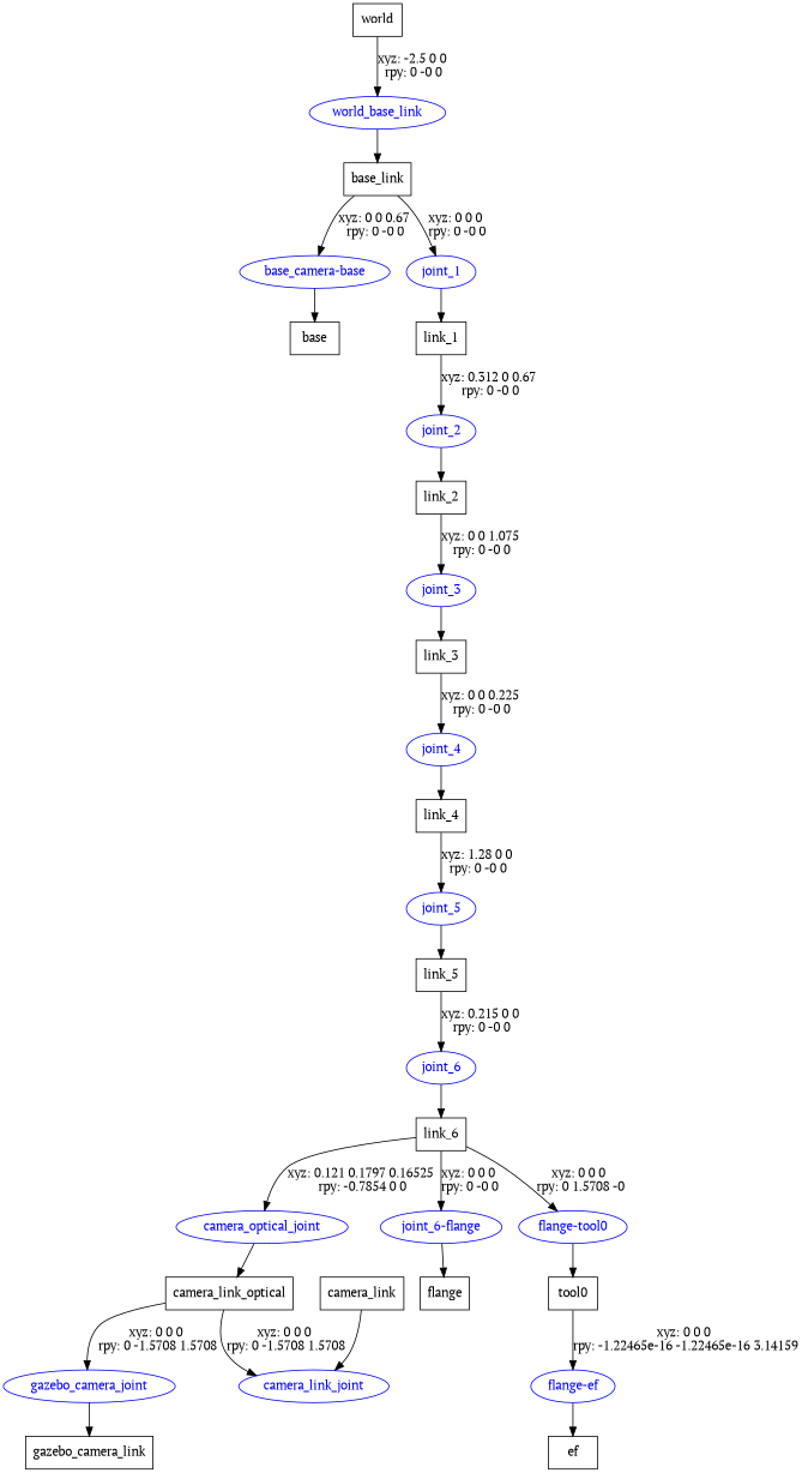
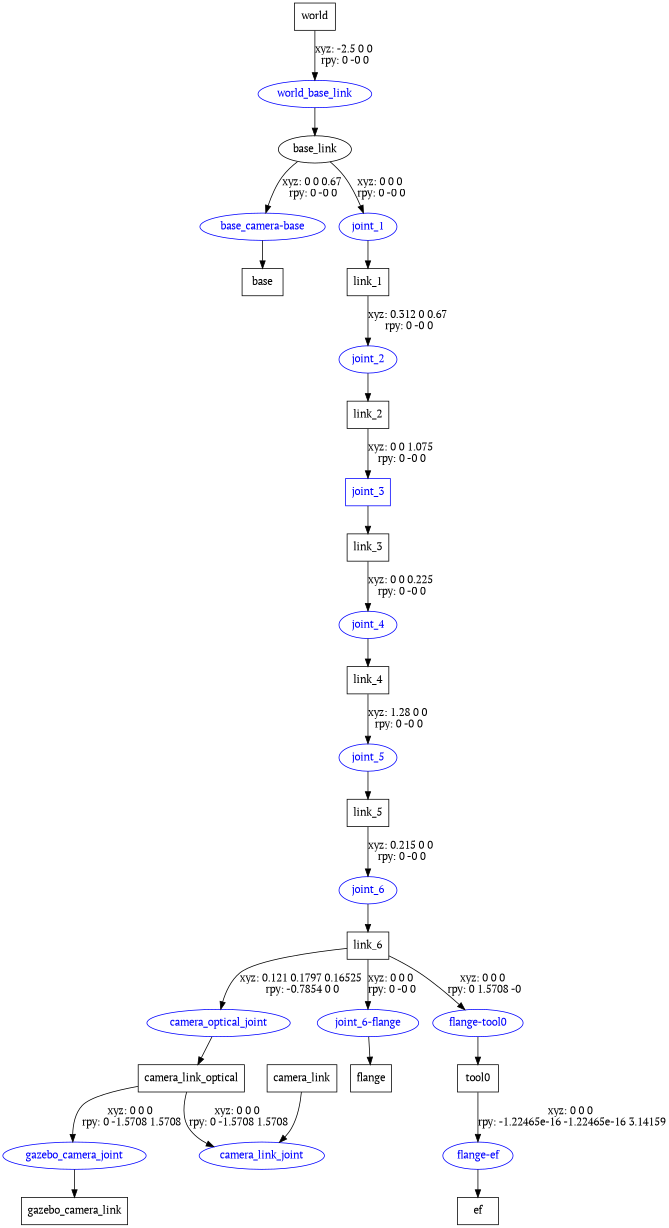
  digraph {
    fontname="PT Serif"
    node [fontname="PT Serif" shape=box]
    edge [fontname="PT Serif"]
    n1 [label=world]
    world_base_link [color=blue fontcolor=blue shape=ellipse]
-   n3 [label=base_link]
+   n3 [label=base_link shape=ellipse]
    n4 [color=blue fontcolor=blue label="base_camera-base" shape=ellipse]
    joint_1 [color=blue fontcolor=blue shape=ellipse]
    n6 [label=base]
    n7 [label=link_1]
    joint_2 [color=blue fontcolor=blue shape=ellipse]
    n9 [label=link_2]
-   joint_3 [color=blue fontcolor=blue shape=ellipse]
+   joint_3 [color=blue fontcolor=blue]
    n11 [label=link_3]
    joint_4 [color=blue fontcolor=blue shape=ellipse]
    n13 [label=link_4]
    joint_5 [color=blue fontcolor=blue shape=ellipse]
    n15 [label=link_5]
    joint_6 [color=blue fontcolor=blue shape=ellipse]
    n17 [label=link_6]
    camera_optical_joint [color=blue fontcolor=blue shape=ellipse]
    "flange-tool0" [color=blue fontcolor=blue shape=ellipse]
    "joint_6-flange" [color=blue fontcolor=blue shape=ellipse]
    n21 [label=camera_link_optical]
    n22 [label=tool0]
    n23 [label=flange]
    camera_link_joint [color=blue fontcolor=blue shape=ellipse]
    gazebo_camera_joint [color=blue fontcolor=blue shape=ellipse]
    n26 [label=gazebo_camera_link]
    n27 [label=camera_link]
    "flange-ef" [color=blue fontcolor=blue shape=ellipse]
    n29 [label=ef]
    n1 -> world_base_link [label="xyz: -2.5 0 0 \nrpy: 0 -0 0"]
    world_base_link -> n3
    n3 -> n4 [label="xyz: 0 0 0.67 \nrpy: 0 -0 0"]
    n3 -> joint_1 [label="xyz: 0 0 0 \nrpy: 0 -0 0"]
    n4 -> n6
    joint_1 -> n7
    n7 -> joint_2 [label="xyz: 0.312 0 0.67 \nrpy: 0 -0 0"]
    joint_2 -> n9
    n9 -> joint_3 [label="xyz: 0 0 1.075 \nrpy: 0 -0 0"]
    joint_3 -> n11
    n11 -> joint_4 [label="xyz: 0 0 0.225 \nrpy: 0 -0 0"]
    joint_4 -> n13
    n13 -> joint_5 [label="xyz: 1.28 0 0 \nrpy: 0 -0 0"]
    joint_5 -> n15
    n15 -> joint_6 [label="xyz: 0.215 0 0 \nrpy: 0 -0 0"]
    joint_6 -> n17
    n17 -> camera_optical_joint [label="xyz: 0.121 0.1797 0.16525 \nrpy: -0.7854 0 0"]
    n17 -> "flange-tool0" [label="xyz: 0 0 0 \nrpy: 0 1.5708 -0"]
    n17 -> "joint_6-flange" [label="xyz: 0 0 0 \nrpy: 0 -0 0"]
    camera_optical_joint -> n21
    "flange-tool0" -> n22
    "joint_6-flange" -> n23
    n21 -> camera_link_joint [label="xyz: 0 0 0 \nrpy: 0 -1.5708 1.5708"]
    n21 -> gazebo_camera_joint [label="xyz: 0 0 0 \nrpy: 0 -1.5708 1.5708"]
    n22 -> "flange-ef" [label="xyz: 0 0 0 \nrpy: -1.22465e-16 -1.22465e-16 3.14159"]
    gazebo_camera_joint -> n26
    n27 -> camera_link_joint
    "flange-ef" -> n29
  }
